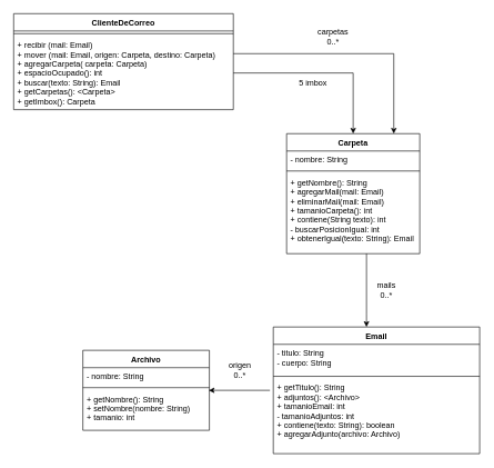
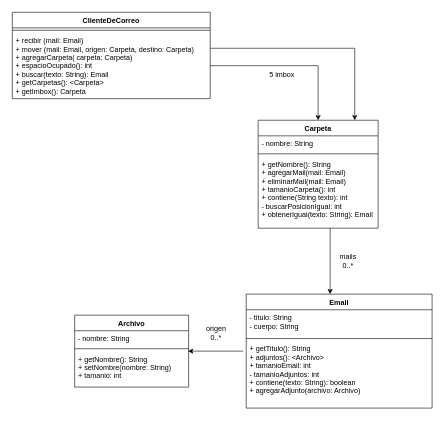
  <mxCell id="0" />
  <mxCell id="1" parent="0" />
  <mxCell id="2" value="ClienteDeCorreo" style="swimlane;fontStyle=1;align=center;verticalAlign=top;childLayout=stackLayout;horizontal=1;startSize=26;horizontalStack=0;resizeParent=1;resizeParentMax=0;resizeLast=0;collapsible=1;marginBottom=0;" vertex="1" parent="1"><mxGeometry x="20" y="20" width="330" height="144" as="geometry" /></mxCell>
  <mxCell id="3" value="" style="line;strokeWidth=1;fillColor=none;align=left;verticalAlign=middle;spacingTop=-1;spacingLeft=3;spacingRight=3;rotatable=0;labelPosition=right;points=[];portConstraint=eastwest;" vertex="1" parent="2"><mxGeometry y="26" width="330" height="8" as="geometry" /></mxCell>
  <mxCell id="4" value="+ recibir (mail: Email)&#10;+ mover (mail: Email, origen: Carpeta, destino: Carpeta)&#10;+ agregarCarpeta( carpeta: Carpeta)&#10;+ espacioOcupado(): int&#10;+ buscar(texto: String): Email&#10;+ getCarpetas(): &lt;Carpeta&gt;&#10;+ getImbox(): Carpeta" style="text;strokeColor=none;fillColor=none;align=left;verticalAlign=top;spacingLeft=4;spacingRight=4;overflow=hidden;rotatable=0;points=[[0,0.5],[1,0.5]];portConstraint=eastwest;" vertex="1" parent="2"><mxGeometry y="34" width="330" height="110" as="geometry" /></mxCell>
  <mxCell id="5" value="Carpeta" style="swimlane;fontStyle=1;align=center;verticalAlign=top;childLayout=stackLayout;horizontal=1;startSize=26;horizontalStack=0;resizeParent=1;resizeParentMax=0;resizeLast=0;collapsible=1;marginBottom=0;" vertex="1" parent="1"><mxGeometry x="430" y="200" width="200" height="180" as="geometry" /></mxCell>
  <mxCell id="6" value="- nombre: String" style="text;strokeColor=none;fillColor=none;align=left;verticalAlign=top;spacingLeft=4;spacingRight=4;overflow=hidden;rotatable=0;points=[[0,0.5],[1,0.5]];portConstraint=eastwest;" vertex="1" parent="5"><mxGeometry y="26" width="200" height="26" as="geometry" /></mxCell>
  <mxCell id="7" value="" style="line;strokeWidth=1;fillColor=none;align=left;verticalAlign=middle;spacingTop=-1;spacingLeft=3;spacingRight=3;rotatable=0;labelPosition=right;points=[];portConstraint=eastwest;" vertex="1" parent="5"><mxGeometry y="52" width="200" height="8" as="geometry" /></mxCell>
  <mxCell id="8" value="+ getNombre(): String&#10;+ agregarMail(mail: Email)&#10;+ eliminarMail(mail: Email)&#10;+ tamanioCarpeta(): int&#10;+ contiene(String texto): int&#10;- buscarPosicionIgual: int&#10;+ obtenerIgual(texto: String): Email" style="text;strokeColor=none;fillColor=none;align=left;verticalAlign=top;spacingLeft=4;spacingRight=4;overflow=hidden;rotatable=0;points=[[0,0.5],[1,0.5]];portConstraint=eastwest;" vertex="1" parent="5"><mxGeometry y="60" width="200" height="120" as="geometry" /></mxCell>
  <mxCell id="9" style="edgeStyle=orthogonalEdgeStyle;rounded=0;orthogonalLoop=1;jettySize=auto;html=1;" edge="1" parent="1" source="4" target="5"><mxGeometry relative="1" as="geometry" /></mxCell>
  <mxCell id="10" style="edgeStyle=orthogonalEdgeStyle;rounded=0;orthogonalLoop=1;jettySize=auto;html=1;entryX=0.805;entryY=0;entryDx=0;entryDy=0;entryPerimeter=0;" edge="1" parent="1" source="4" target="5"><mxGeometry relative="1" as="geometry"><Array as="points"><mxPoint x="591" y="80" /></Array></mxGeometry></mxCell>
  <mxCell id="11" value="5 imbox" style="text;html=1;strokeColor=none;fillColor=none;align=center;verticalAlign=middle;whiteSpace=wrap;rounded=0;" vertex="1" parent="1"><mxGeometry x="440" y="110" width="60" height="30" as="geometry" /></mxCell>
- <mxCell id="12" value="carpetas 0..*" style="text;html=1;strokeColor=none;fillColor=none;align=center;verticalAlign=middle;whiteSpace=wrap;rounded=0;" vertex="1" parent="1"><mxGeometry x="470" y="40" width="60" height="30" as="geometry" /></mxCell>
  <mxCell id="13" value="Email" style="swimlane;fontStyle=1;align=center;verticalAlign=top;childLayout=stackLayout;horizontal=1;startSize=26;horizontalStack=0;resizeParent=1;resizeParentMax=0;resizeLast=0;collapsible=1;marginBottom=0;" vertex="1" parent="1"><mxGeometry x="410" y="490" width="310" height="190" as="geometry" /></mxCell>
  <mxCell id="14" value="- titulo: String&#10;- cuerpo: String" style="text;strokeColor=none;fillColor=none;align=left;verticalAlign=top;spacingLeft=4;spacingRight=4;overflow=hidden;rotatable=0;points=[[0,0.5],[1,0.5]];portConstraint=eastwest;" vertex="1" parent="13"><mxGeometry y="26" width="310" height="44" as="geometry" /></mxCell>
  <mxCell id="15" value="" style="line;strokeWidth=1;fillColor=none;align=left;verticalAlign=middle;spacingTop=-1;spacingLeft=3;spacingRight=3;rotatable=0;labelPosition=right;points=[];portConstraint=eastwest;" vertex="1" parent="13"><mxGeometry y="70" width="310" height="8" as="geometry" /></mxCell>
  <mxCell id="16" value="+ getTitulo(): String&#10;+ adjuntos(): &lt;Archivo&gt;&#10;+ tamanioEmail: int&#10;- tamanioAdjuntos: int&#10;+ contiene(texto: String): boolean&#10;+ agregarAdjunto(archivo: Archivo)" style="text;strokeColor=none;fillColor=none;align=left;verticalAlign=top;spacingLeft=4;spacingRight=4;overflow=hidden;rotatable=0;points=[[0,0.5],[1,0.5]];portConstraint=eastwest;" vertex="1" parent="13"><mxGeometry y="78" width="310" height="112" as="geometry" /></mxCell>
  <mxCell id="17" style="edgeStyle=orthogonalEdgeStyle;rounded=0;orthogonalLoop=1;jettySize=auto;html=1;" edge="1" parent="1" source="8" target="13"><mxGeometry relative="1" as="geometry"><Array as="points"><mxPoint x="550" y="470" /><mxPoint x="550" y="470" /></Array></mxGeometry></mxCell>
  <mxCell id="18" value="mails&lt;br&gt;0..*" style="text;html=1;strokeColor=none;fillColor=none;align=center;verticalAlign=middle;whiteSpace=wrap;rounded=0;" vertex="1" parent="1"><mxGeometry x="550" y="420" width="60" height="30" as="geometry" /></mxCell>
  <mxCell id="19" value="Archivo" style="swimlane;fontStyle=1;align=center;verticalAlign=top;childLayout=stackLayout;horizontal=1;startSize=26;horizontalStack=0;resizeParent=1;resizeParentMax=0;resizeLast=0;collapsible=1;marginBottom=0;" vertex="1" parent="1"><mxGeometry x="124" y="525" width="190" height="120" as="geometry" /></mxCell>
  <mxCell id="20" value="- nombre: String" style="text;strokeColor=none;fillColor=none;align=left;verticalAlign=top;spacingLeft=4;spacingRight=4;overflow=hidden;rotatable=0;points=[[0,0.5],[1,0.5]];portConstraint=eastwest;" vertex="1" parent="19"><mxGeometry y="26" width="190" height="26" as="geometry" /></mxCell>
  <mxCell id="21" value="" style="line;strokeWidth=1;fillColor=none;align=left;verticalAlign=middle;spacingTop=-1;spacingLeft=3;spacingRight=3;rotatable=0;labelPosition=right;points=[];portConstraint=eastwest;" vertex="1" parent="19"><mxGeometry y="52" width="190" height="8" as="geometry" /></mxCell>
  <mxCell id="22" value="+ getNombre(): String&#10;+ setNombre(nombre: String)&#10;+ tamanio: int" style="text;strokeColor=none;fillColor=none;align=left;verticalAlign=top;spacingLeft=4;spacingRight=4;overflow=hidden;rotatable=0;points=[[0,0.5],[1,0.5]];portConstraint=eastwest;" vertex="1" parent="19"><mxGeometry y="60" width="190" height="60" as="geometry" /></mxCell>
  <mxCell id="23" style="edgeStyle=orthogonalEdgeStyle;rounded=0;orthogonalLoop=1;jettySize=auto;html=1;entryX=0.995;entryY=0;entryDx=0;entryDy=0;entryPerimeter=0;" edge="1" parent="1" target="22"><mxGeometry relative="1" as="geometry"><mxPoint x="405" y="585" as="sourcePoint" /><Array as="points"><mxPoint x="405" y="585" /></Array></mxGeometry></mxCell>
  <mxCell id="24" value="origen&lt;br&gt;0..*" style="text;html=1;strokeColor=none;fillColor=none;align=center;verticalAlign=middle;whiteSpace=wrap;rounded=0;" vertex="1" parent="1"><mxGeometry x="330" y="540" width="60" height="30" as="geometry" /></mxCell>
